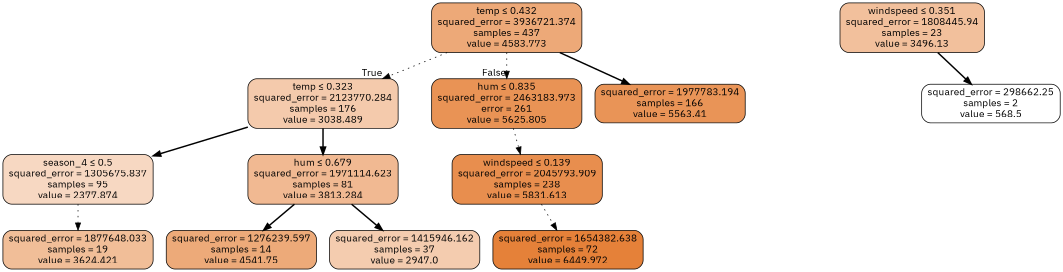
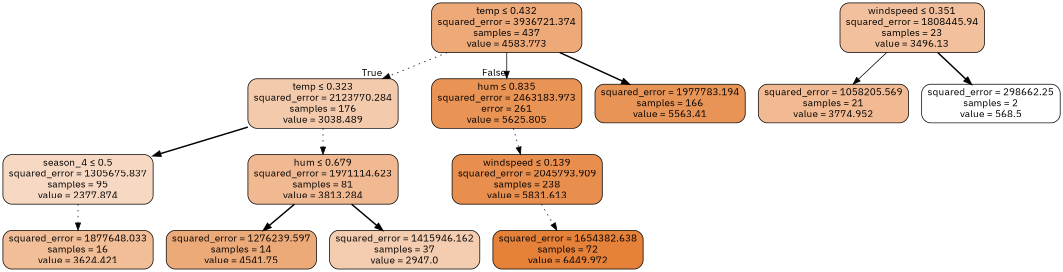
  digraph {
    fontname="IBM Plex Sans"
    node [color=black fontname="IBM Plex Sans" shape=box style="filled, rounded"]
    edge [fontname="IBM Plex Sans" style=bold]
    n1 [fillcolor="#eda978" label=<temp &le; 0.432<br/>squared_error = 3936721.374<br/>samples = 437<br/>value = 4583.773>]
    n2 [fillcolor="#f4caac" label=<temp &le; 0.323<br/>squared_error = 2123770.284<br/>samples = 176<br/>value = 3038.489>]
    n3 [fillcolor="#e99355" label=<hum &le; 0.835<br/>squared_error = 2463183.973<br/>error = 261<br/>value = 5625.805>]
    n4 [fillcolor="#e99457" label=<squared_error = 1977783.194<br/>samples = 166<br/>value = 5563.41>]
    n5 [fillcolor="#f7d8c2" label=<season_4 &le; 0.5<br/>squared_error = 1305675.837<br/>samples = 95<br/>value = 2377.874>]
    n6 [fillcolor="#f1b992" label=<hum &le; 0.679<br/>squared_error = 1971114.623<br/>samples = 81<br/>value = 3813.284>]
    n7 [fillcolor="#e88e4e" label=<windspeed &le; 0.139<br/>squared_error = 2045793.909<br/>samples = 238<br/>value = 5831.613>]
-   n8 [fillcolor="#f1be98" label=<squared_error = 1877648.033<br/>samples = 19<br/>value = 3624.421>]
+   n8 [fillcolor="#f1be98" label=<squared_error = 1877648.033<br/>samples = 16<br/>value = 3624.421>]
    n9 [fillcolor="#edaa79" label=<squared_error = 1276239.597<br/>samples = 14<br/>value = 4541.75>]
    n10 [fillcolor="#f4ccaf" label=<squared_error = 1415946.162<br/>samples = 37<br/>value = 2947.0>]
    n11 [fillcolor="#e58139" label=<squared_error = 1654382.638<br/>samples = 72<br/>value = 6449.972>]
    n12 [fillcolor="#f2c09c" label=<windspeed &le; 0.351<br/>squared_error = 1808445.94<br/>samples = 23<br/>value = 3496.13>]
+   n13 [fillcolor="#f1ba93" label=<squared_error = 1058205.569<br/>samples = 21<br/>value = 3774.952>]
    n14 [fillcolor="#ffffff" label=<squared_error = 298662.25<br/>samples = 2<br/>value = 568.5>]
    n1 -> n2 [headlabel=True labelangle=45 labeldistance=2.5 style=dotted]
-   n1 -> n3 [headlabel=False labelangle=-45 labeldistance=2.5 style=dotted]
+   n1 -> n3 [headlabel=False labelangle=-45 labeldistance=2.5 style=solid]
    n1 -> n4
    n2 -> n5
-   n2 -> n6
+   n2 -> n6 [style=dotted]
    n3 -> n7 [style=dotted]
    n5 -> n8 [style=dotted]
    n6 -> n9
    n6 -> n10
    n7 -> n11 [style=dotted]
+   n12 -> n13 [style=solid]
    n12 -> n14
  }
